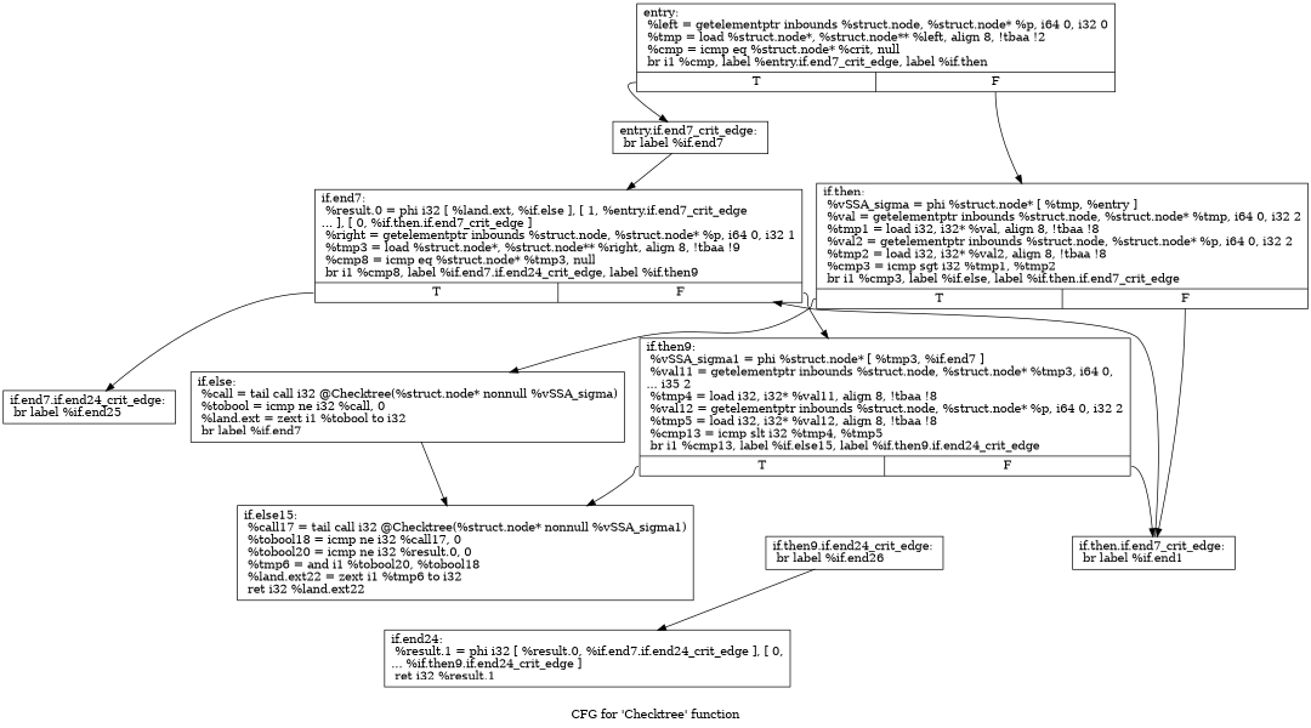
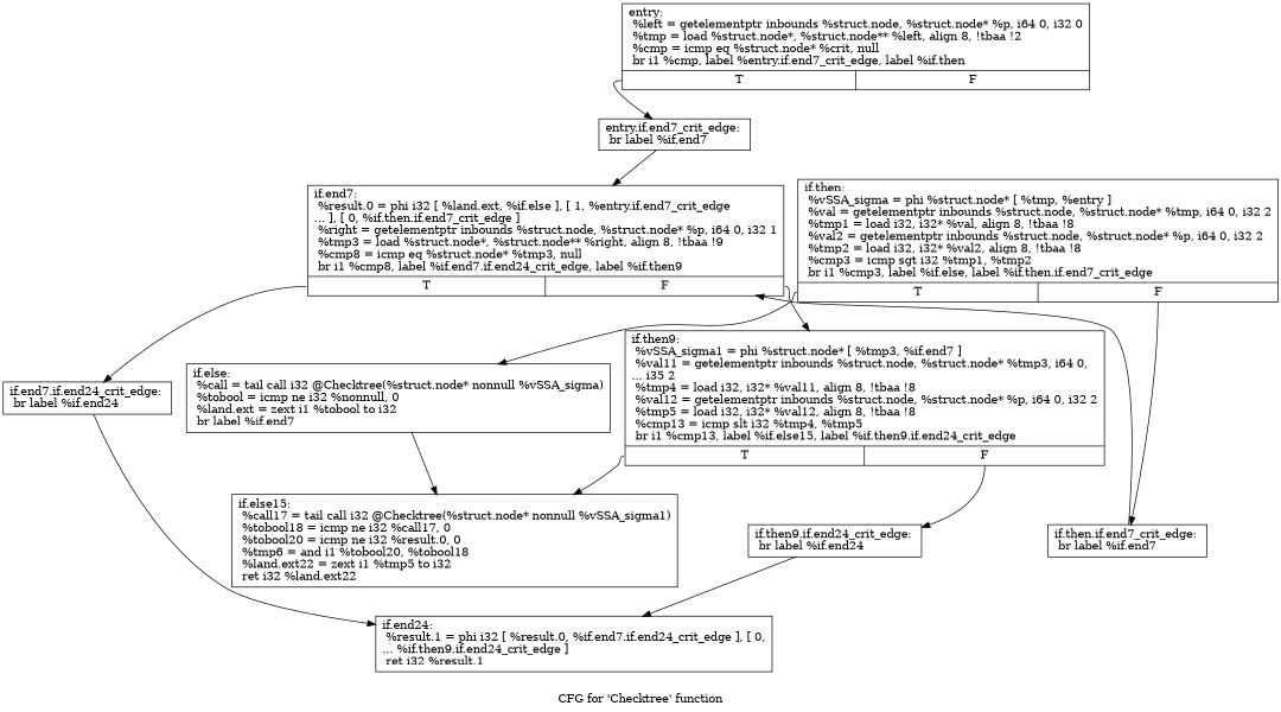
  digraph {
    label="CFG for 'Checktree' function"
    node [shape=record]
    n1 [label="{entry:\l  %left = getelementptr inbounds %struct.node, %struct.node* %p, i64 0, i32 0\l  %tmp = load %struct.node*, %struct.node** %left, align 8, !tbaa !2\l  %cmp = icmp eq %struct.node* %crit, null\l  br i1 %cmp, label %entry.if.end7_crit_edge, label %if.then\l|{<s0>T|<s1>F}}"]
    n2 [label="{entry.if.end7_crit_edge:                          \l  br label %if.end7\l}"]
    n3 [label="{if.then:                                          \l  %vSSA_sigma = phi %struct.node* [ %tmp, %entry ]\l  %val = getelementptr inbounds %struct.node, %struct.node* %tmp, i64 0, i32 2\l  %tmp1 = load i32, i32* %val, align 8, !tbaa !8\l  %val2 = getelementptr inbounds %struct.node, %struct.node* %p, i64 0, i32 2\l  %tmp2 = load i32, i32* %val2, align 8, !tbaa !8\l  %cmp3 = icmp sgt i32 %tmp1, %tmp2\l  br i1 %cmp3, label %if.else, label %if.then.if.end7_crit_edge\l|{<s0>T|<s1>F}}"]
    n4 [label="{if.end7:                                          \l  %result.0 = phi i32 [ %land.ext, %if.else ], [ 1, %entry.if.end7_crit_edge\l... ], [ 0, %if.then.if.end7_crit_edge ]\l  %right = getelementptr inbounds %struct.node, %struct.node* %p, i64 0, i32 1\l  %tmp3 = load %struct.node*, %struct.node** %right, align 8, !tbaa !9\l  %cmp8 = icmp eq %struct.node* %tmp3, null\l  br i1 %cmp8, label %if.end7.if.end24_crit_edge, label %if.then9\l|{<s0>T|<s1>F}}"]
-   n5 [label="{if.else:                                          \l  %call = tail call i32 @Checktree(%struct.node* nonnull %vSSA_sigma)\l  %tobool = icmp ne i32 %call, 0\l  %land.ext = zext i1 %tobool to i32\l  br label %if.end7\l}"]
-   n6 [label="{if.then.if.end7_crit_edge:                        \l  br label %if.end1\l}"]
-   n7 [label="{if.end7.if.end24_crit_edge:                       \l  br label %if.end25\l}"]
+   n5 [label="{if.else:                                          \l  %call = tail call i32 @Checktree(%struct.node* nonnull %vSSA_sigma)\l  %tobool = icmp ne i32 %nonnull, 0\l  %land.ext = zext i1 %tobool to i32\l  br label %if.end7\l}"]
+   n6 [label="{if.then.if.end7_crit_edge:                        \l  br label %if.end7\l}"]
+   n7 [label="{if.end7.if.end24_crit_edge:                       \l  br label %if.end24\l}"]
    n8 [label="{if.then9:                                         \l  %vSSA_sigma1 = phi %struct.node* [ %tmp3, %if.end7 ]\l  %val11 = getelementptr inbounds %struct.node, %struct.node* %tmp3, i64 0,\l... i35 2\l  %tmp4 = load i32, i32* %val11, align 8, !tbaa !8\l  %val12 = getelementptr inbounds %struct.node, %struct.node* %p, i64 0, i32 2\l  %tmp5 = load i32, i32* %val12, align 8, !tbaa !8\l  %cmp13 = icmp slt i32 %tmp4, %tmp5\l  br i1 %cmp13, label %if.else15, label %if.then9.if.end24_crit_edge\l|{<s0>T|<s1>F}}"]
-   n9 [label="{if.else15:                                        \l  %call17 = tail call i32 @Checktree(%struct.node* nonnull %vSSA_sigma1)\l  %tobool18 = icmp ne i32 %call17, 0\l  %tobool20 = icmp ne i32 %result.0, 0\l  %tmp6 = and i1 %tobool20, %tobool18\l  %land.ext22 = zext i1 %tmp6 to i32\l  ret i32 %land.ext22\l}"]
+   n9 [label="{if.else15:                                        \l  %call17 = tail call i32 @Checktree(%struct.node* nonnull %vSSA_sigma1)\l  %tobool18 = icmp ne i32 %call17, 0\l  %tobool20 = icmp ne i32 %result.0, 0\l  %tmp6 = and i1 %tobool20, %tobool18\l  %land.ext22 = zext i1 %tmp5 to i32\l  ret i32 %land.ext22\l}"]
    n10 [label="{if.end24:                                         \l  %result.1 = phi i32 [ %result.0, %if.end7.if.end24_crit_edge ], [ 0,\l... %if.then9.if.end24_crit_edge ]\l  ret i32 %result.1\l}"]
-   n11 [label="{if.then9.if.end24_crit_edge:                      \l  br label %if.end26\l}"]
+   n11 [label="{if.then9.if.end24_crit_edge:                      \l  br label %if.end24\l}"]
    n1 -> n2 [tailport=s0]
-   n1 -> n3 [tailport=s1]
    n2 -> n4
    n3 -> n5 [tailport=s0]
    n3 -> n6 [tailport=s1]
    n4 -> n7 [tailport=s0]
    n4 -> n8 [tailport=s1]
    n5 -> n9
    n6 -> n4
+   n7 -> n10
    n8 -> n9 [tailport=s0]
-   n8 -> n6 [tailport=s1]
+   n8 -> n11 [tailport=s1]
    n11 -> n10
  }
